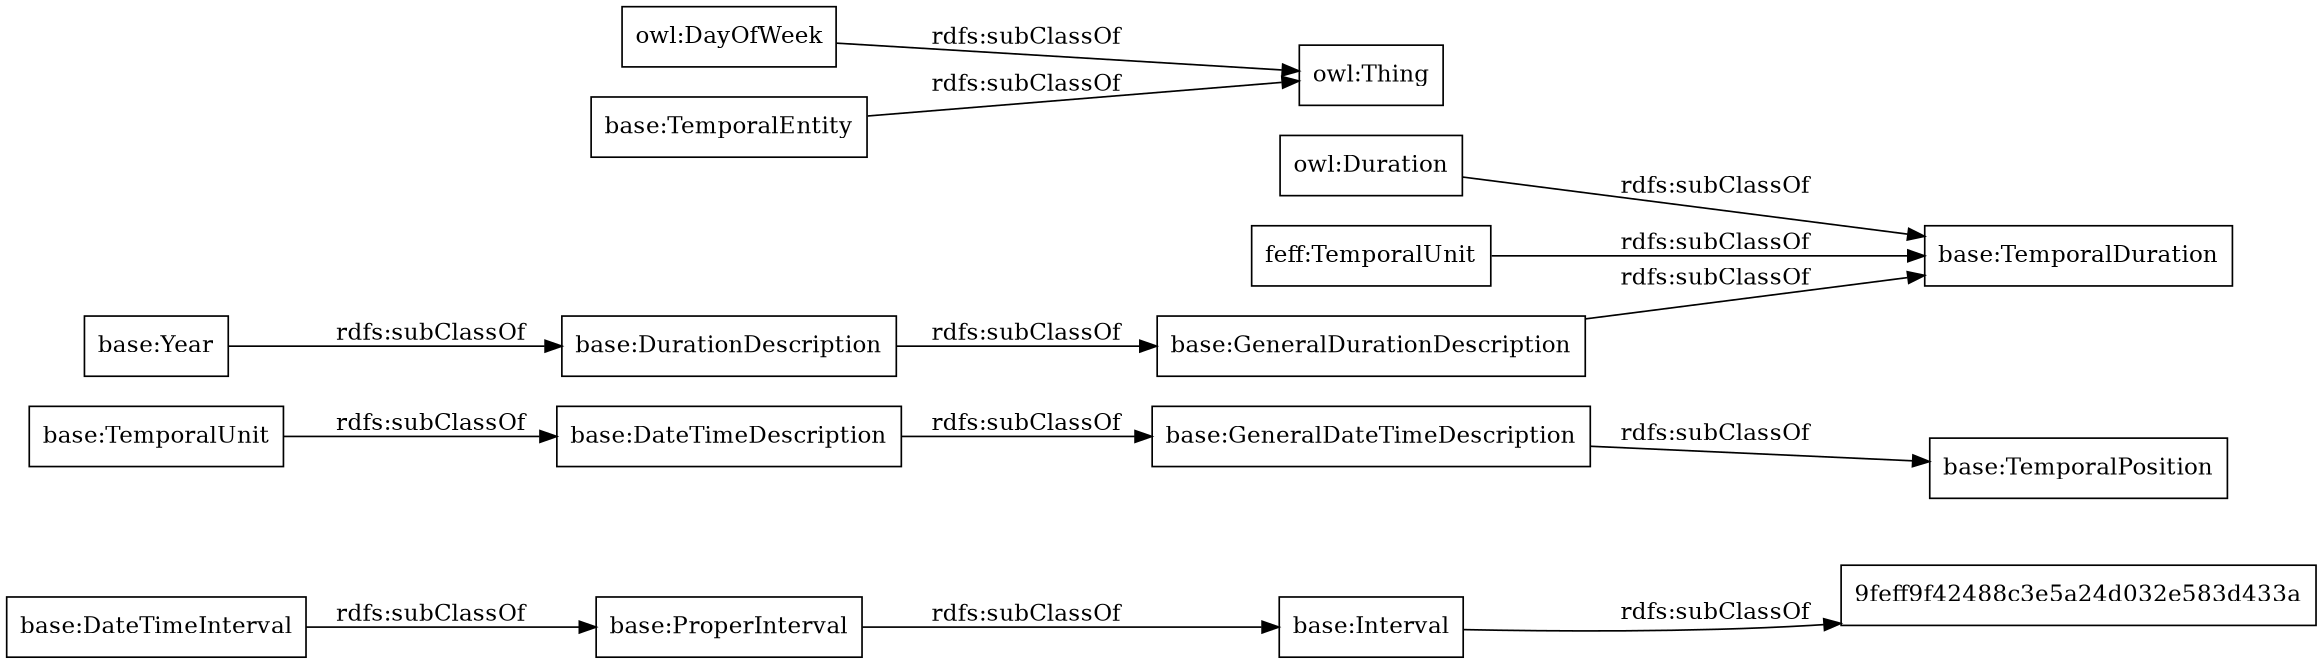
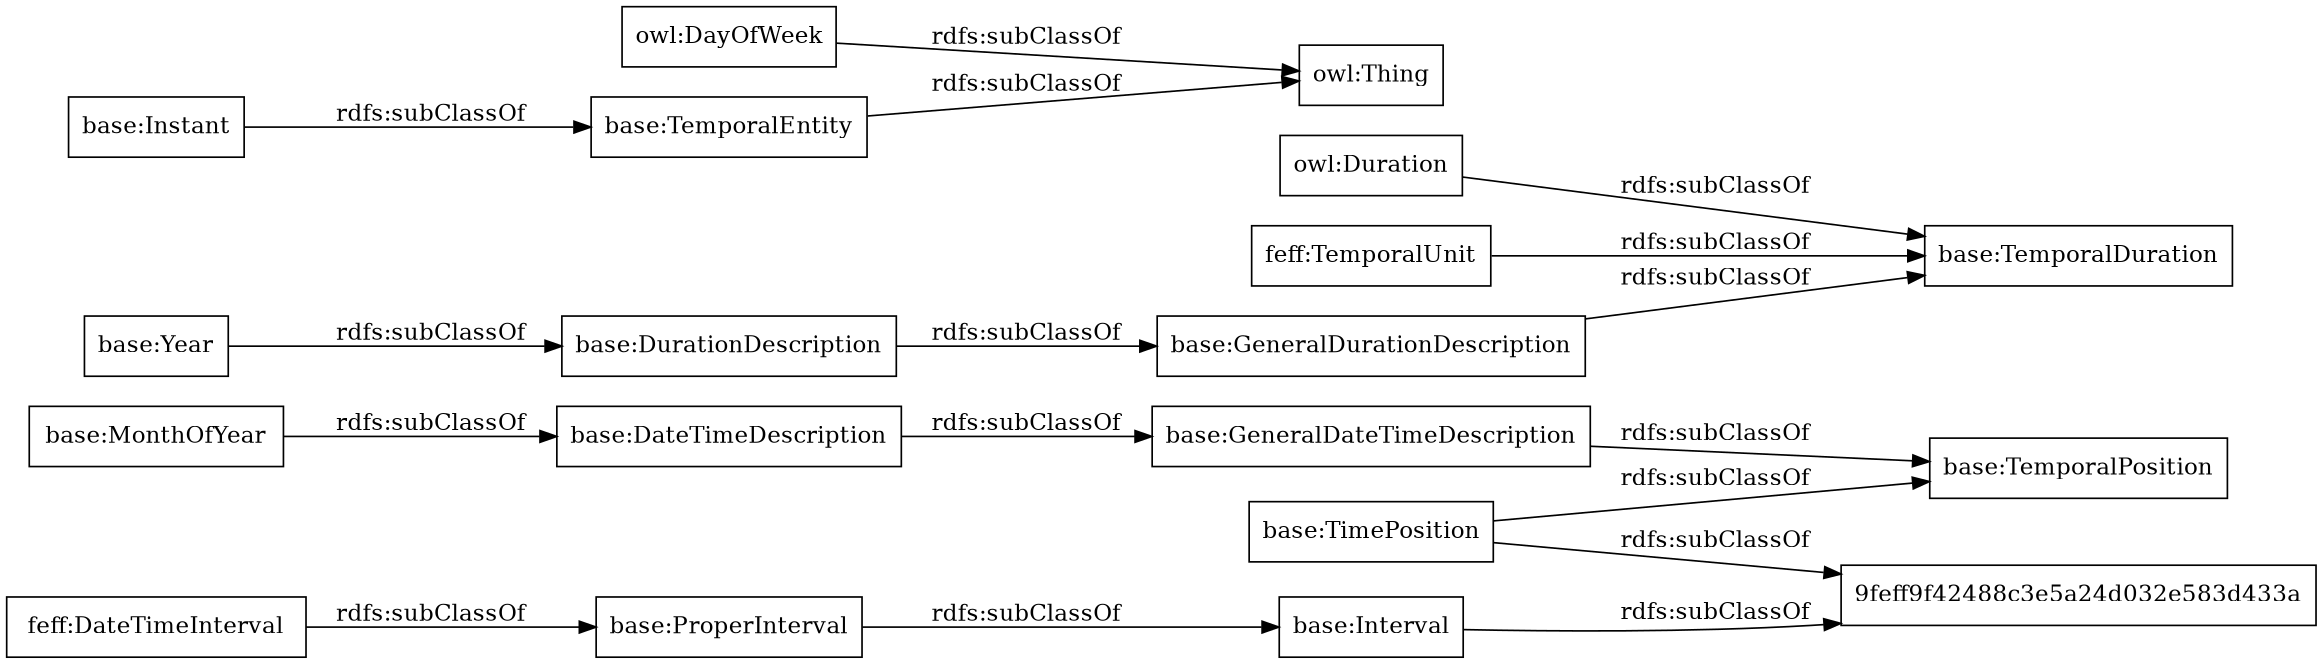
  digraph {
    rankdir=LR
    node [color=black shape=rectangle]
    "base:GeneralDateTimeDescription"
    "base:TemporalPosition"
-   "base:DateTimeInterval"
+   "base:DateTimeInterval" [label="feff:DateTimeInterval"]
    "base:ProperInterval"
    "base:Interval"
    "base:DurationDescription"
    "base:GeneralDurationDescription"
    "base:TemporalDuration"
    n9 [label="owl:Duration"]
    "9feff9f42488c3e5a24d032e583d433a"
+   "base:TimePosition"
    "base:TemporalEntity"
    "owl:Thing"
    "base:Year"
-   "base:MonthOfYear" [label="base:TemporalUnit"]
+   "base:MonthOfYear"
    "base:DateTimeDescription"
    n17 [label="feff:TemporalUnit"]
+   "base:Instant"
    n19 [label="owl:DayOfWeek"]
    "base:GeneralDateTimeDescription" -> "base:TemporalPosition" [label="rdfs:subClassOf"]
    "base:DateTimeInterval" -> "base:ProperInterval" [label="rdfs:subClassOf"]
    "base:ProperInterval" -> "base:Interval" [label="rdfs:subClassOf"]
    "base:Interval" -> "9feff9f42488c3e5a24d032e583d433a" [label="rdfs:subClassOf"]
    "base:DurationDescription" -> "base:GeneralDurationDescription" [label="rdfs:subClassOf"]
    "base:GeneralDurationDescription" -> "base:TemporalDuration" [label="rdfs:subClassOf"]
    n9 -> "base:TemporalDuration" [label="rdfs:subClassOf"]
+   "base:TimePosition" -> "base:TemporalPosition" [label="rdfs:subClassOf"]
+   "base:TimePosition" -> "9feff9f42488c3e5a24d032e583d433a" [label="rdfs:subClassOf"]
    "base:TemporalEntity" -> "owl:Thing" [label="rdfs:subClassOf"]
    "base:Year" -> "base:DurationDescription" [label="rdfs:subClassOf"]
    "base:MonthOfYear" -> "base:DateTimeDescription" [label="rdfs:subClassOf"]
    "base:DateTimeDescription" -> "base:GeneralDateTimeDescription" [label="rdfs:subClassOf"]
    n17 -> "base:TemporalDuration" [label="rdfs:subClassOf"]
+   "base:Instant" -> "base:TemporalEntity" [label="rdfs:subClassOf"]
    n19 -> "owl:Thing" [label="rdfs:subClassOf"]
  }
